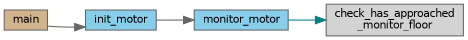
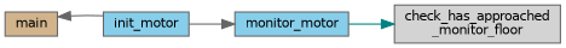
  digraph {
    rankdir=RL
    node [color=grey40 fillcolor=skyblue fontname=Helvetica fontsize=10 shape=box style=filled]
    edge [color=gray40 dir=back fontname=Helvetica fontsize=10 labelfontname=Helvetica labelfontsize=10 style=solid]
    n1 [color=gray40 fillcolor=lightgrey fontcolor=black height=0.2 label="check_has_approached\l_monitor_floor" width=0.4]
    n2 [height=0.2 label=monitor_motor width=0.4]
    n3 [height=0.2 label=init_motor width=0.4]
    n4 [fillcolor=tan height=0.2 label=main width=0.4]
    n1 -> n2 [color=teal]
    n2 -> n3
-   n3 -> n4
+   n4 -> n3
  }
